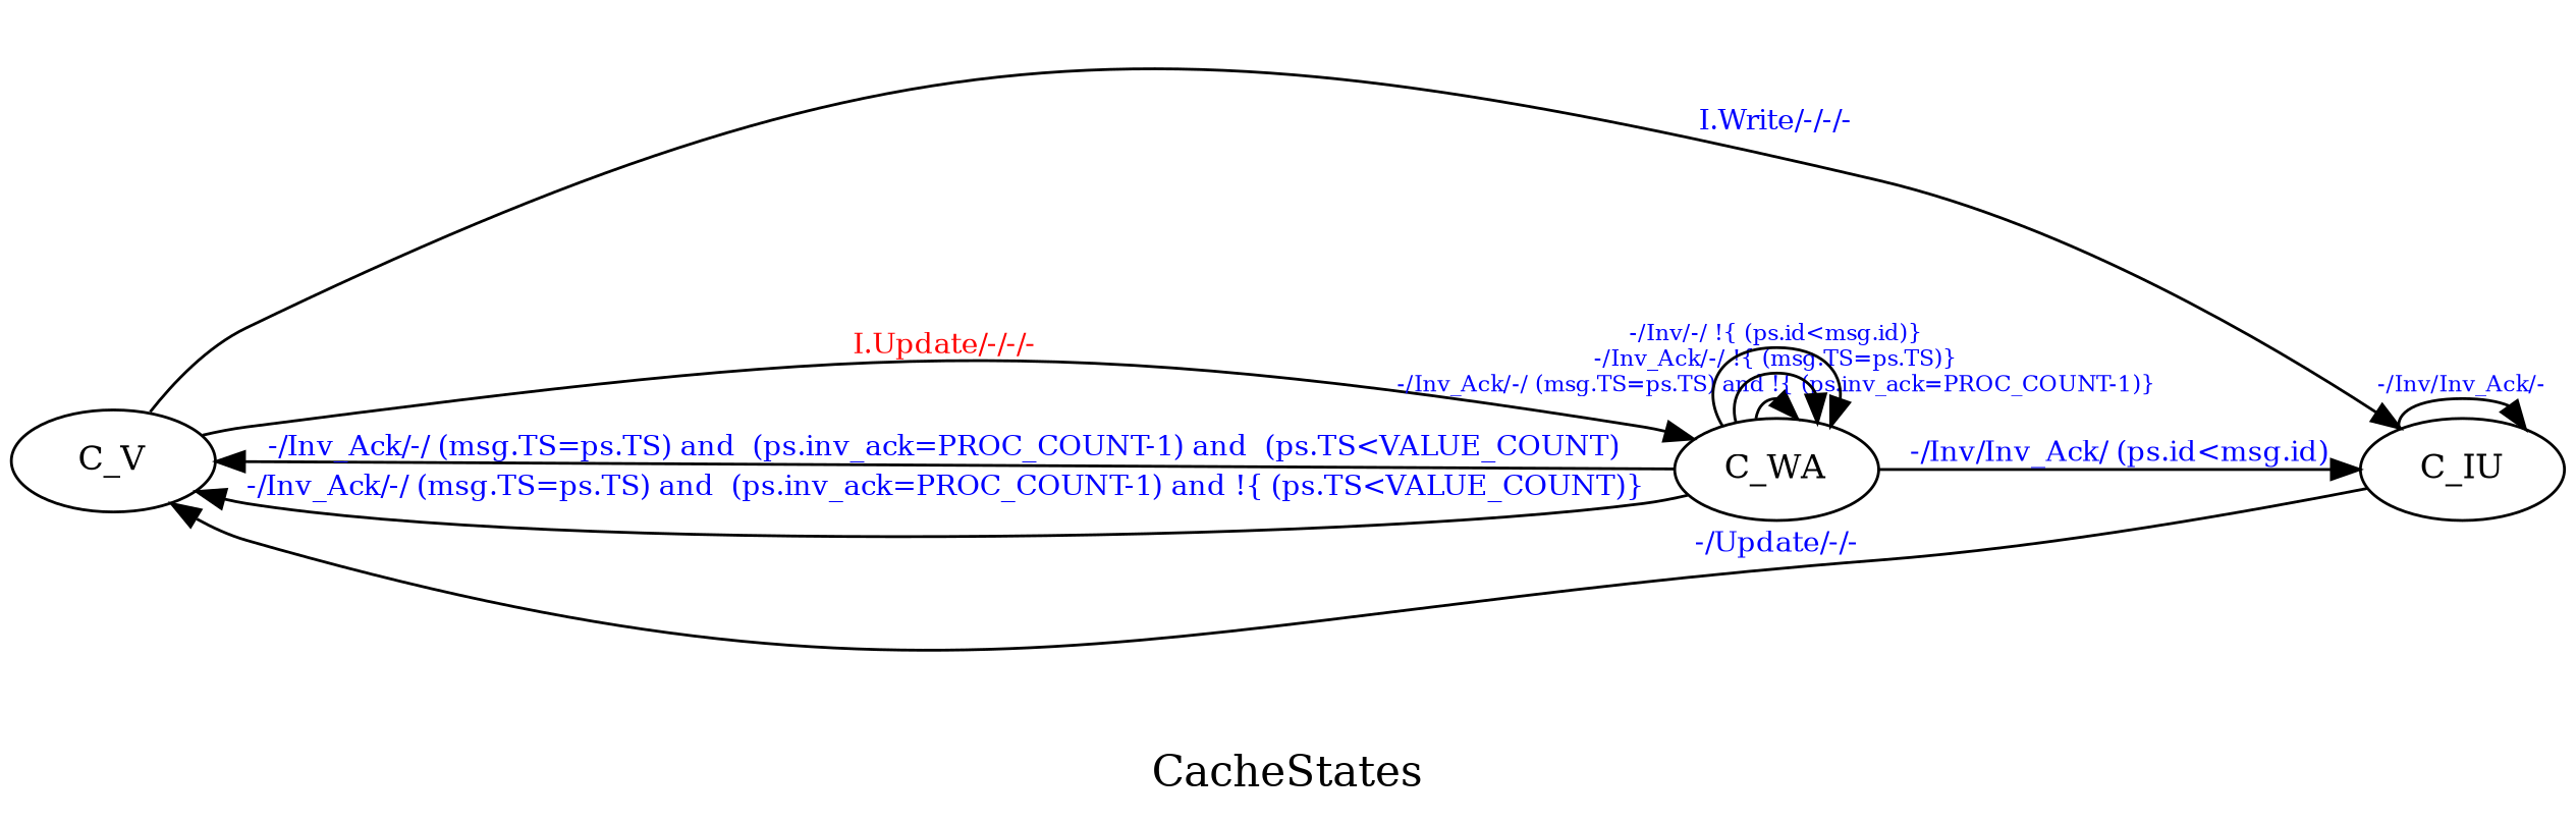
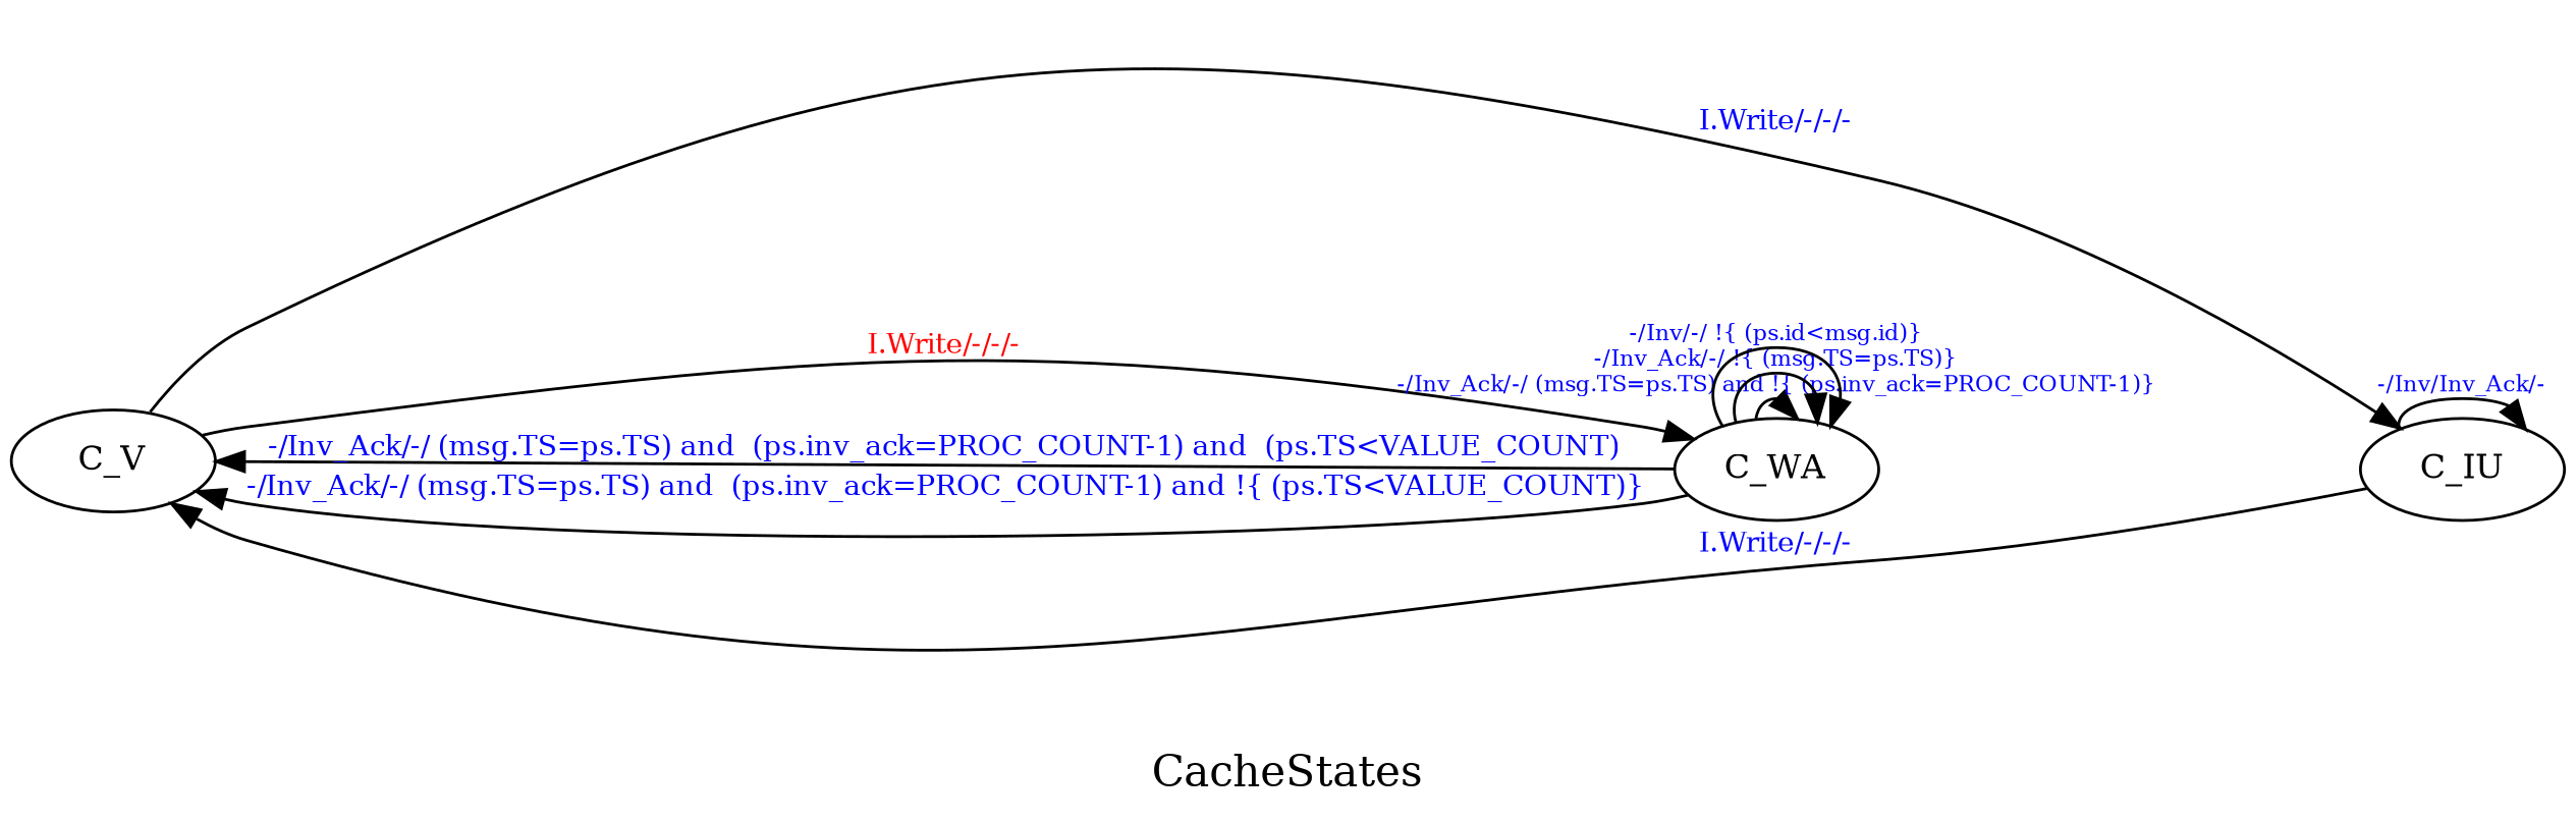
  digraph {
    fontsize=15
    label=CacheStates
    nodesep=0.1
    rankdir=LR
    ranksep=0.3
    splines=true
    node [fontsize=12 rank=same shape=ellipse]
    edge [fontcolor=blue fontsize=10]
    n1 [label=C_V width=1]
    n2 [label=C_IU width=1]
    n3 [label=C_WA width=1]
    n1 -> n2 [label="I.Write/-/-/-"]
-   n1 -> n3 [fontcolor=red label="I.Update/-/-/-"]
-   n2 -> n1 [label="-/Update/-/-"]
+   n1 -> n3 [fontcolor=red label="I.Write/-/-/-"]
+   n2 -> n1 [label="I.Write/-/-/-"]
    n2 -> n2 [constraint=false fontsize=8 label="-/Inv/Inv_Ack/-"]
    n3 -> n1 [label="-/Inv_Ack/-/ (msg.TS=ps.TS) and  (ps.inv_ack=PROC_COUNT-1) and  (ps.TS<VALUE_COUNT)"]
    n3 -> n1 [label="-/Inv_Ack/-/ (msg.TS=ps.TS) and  (ps.inv_ack=PROC_COUNT-1) and !{ (ps.TS<VALUE_COUNT)}"]
-   n3 -> n2 [label="-/Inv/Inv_Ack/ (ps.id<msg.id)"]
    n3 -> n3 [constraint=false fontsize=8 label="-/Inv_Ack/-/ (msg.TS=ps.TS) and !{ (ps.inv_ack=PROC_COUNT-1)}"]
    n3 -> n3 [constraint=false fontsize=8 label="-/Inv_Ack/-/ !{ (msg.TS=ps.TS)}"]
    n3 -> n3 [constraint=false fontsize=8 label="-/Inv/-/ !{ (ps.id<msg.id)}"]
  }
